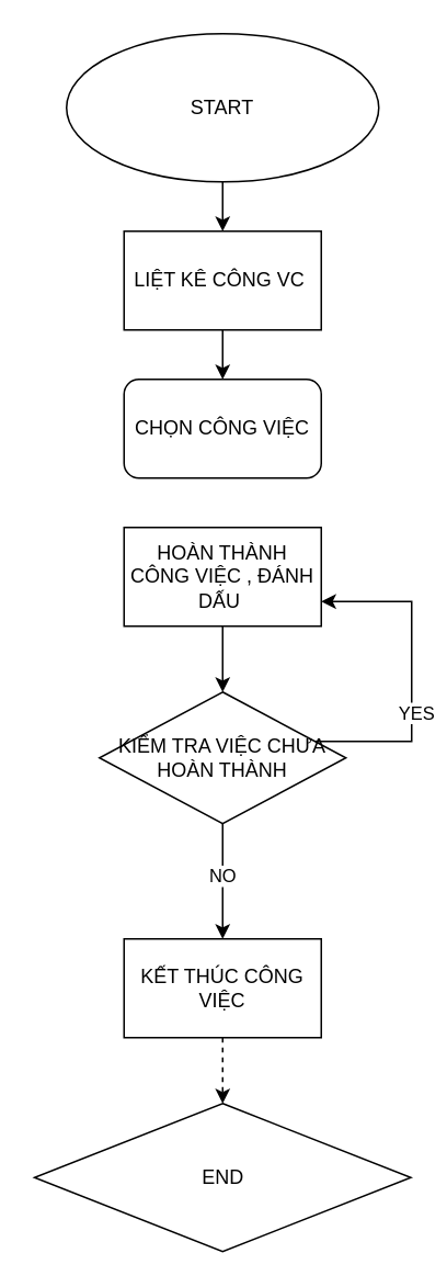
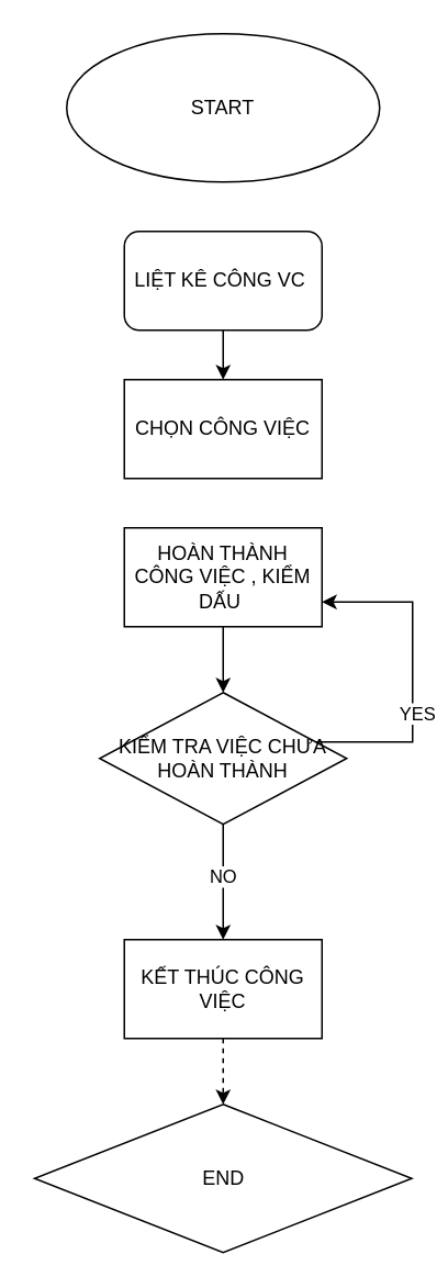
  <mxCell id="0" />
  <mxCell id="1" parent="0" />
- <mxCell id="2" style="edgeStyle=orthogonalEdgeStyle;rounded=0;orthogonalLoop=1;jettySize=auto;html=1;" parent="1" source="3" target="5" edge="1"><mxGeometry relative="1" as="geometry"><mxPoint x="135" y="170" as="targetPoint" /></mxGeometry></mxCell>
  <mxCell id="3" value="START" style="ellipse;whiteSpace=wrap;html=1;" parent="1" vertex="1"><mxGeometry x="40" y="20" width="190" height="90" as="geometry" /></mxCell>
  <mxCell id="4" style="edgeStyle=orthogonalEdgeStyle;rounded=0;orthogonalLoop=1;jettySize=auto;html=1;" parent="1" source="5" target="6" edge="1"><mxGeometry relative="1" as="geometry"><mxPoint x="135" y="260" as="targetPoint" /></mxGeometry></mxCell>
- <mxCell id="5" value="LIỆT KÊ CÔNG VC&amp;nbsp;" style="rounded=0;whiteSpace=wrap;html=1;" parent="1" vertex="1"><mxGeometry x="75" y="140" width="120" height="60" as="geometry" /></mxCell>
- <mxCell id="6" value="CHỌN CÔNG VIỆC" style="whiteSpace=wrap;html=1;rounded=1;" parent="1" vertex="1"><mxGeometry x="75" y="230" width="120" height="60" as="geometry" /></mxCell>
+ <mxCell id="5" value="LIỆT KÊ CÔNG VC&amp;nbsp;" style="whiteSpace=wrap;html=1;rounded=1;" parent="1" vertex="1"><mxGeometry x="75" y="140" width="120" height="60" as="geometry" /></mxCell>
+ <mxCell id="6" value="CHỌN CÔNG VIỆC" style="rounded=0;whiteSpace=wrap;html=1;" parent="1" vertex="1"><mxGeometry x="75" y="230" width="120" height="60" as="geometry" /></mxCell>
  <mxCell id="7" style="edgeStyle=orthogonalEdgeStyle;rounded=0;orthogonalLoop=1;jettySize=auto;html=1;" parent="1" source="8" target="13" edge="1"><mxGeometry relative="1" as="geometry"><mxPoint x="135" y="430" as="targetPoint" /></mxGeometry></mxCell>
- <mxCell id="8" value="HOÀN THÀNH CÔNG VIỆC , ĐÁNH DẤU&amp;nbsp;" style="rounded=0;whiteSpace=wrap;html=1;" parent="1" vertex="1"><mxGeometry x="75" y="320" width="120" height="60" as="geometry" /></mxCell>
+ <mxCell id="8" value="HOÀN THÀNH CÔNG VIỆC , KIỂM DẤU&amp;nbsp;" style="rounded=0;whiteSpace=wrap;html=1;" parent="1" vertex="1"><mxGeometry x="75" y="320" width="120" height="60" as="geometry" /></mxCell>
  <mxCell id="9" style="edgeStyle=orthogonalEdgeStyle;rounded=0;orthogonalLoop=1;jettySize=auto;html=1;" parent="1" source="13" edge="1"><mxGeometry relative="1" as="geometry"><mxPoint x="135" y="570" as="targetPoint" /></mxGeometry></mxCell>
  <mxCell id="10" value="NO" style="edgeLabel;html=1;align=center;verticalAlign=middle;resizable=0;points=[];" parent="9" vertex="1" connectable="0"><mxGeometry x="-0.126" y="-1" relative="1" as="geometry"><mxPoint as="offset" /></mxGeometry></mxCell>
  <mxCell id="11" style="edgeStyle=orthogonalEdgeStyle;rounded=0;orthogonalLoop=1;jettySize=auto;html=1;entryX=1;entryY=0.75;entryDx=0;entryDy=0;" parent="1" source="13" target="8" edge="1"><mxGeometry relative="1" as="geometry"><mxPoint x="300" y="460" as="targetPoint" /><Array as="points"><mxPoint x="250" y="450" /><mxPoint x="250" y="365" /></Array></mxGeometry></mxCell>
  <mxCell id="12" value="YES" style="edgeLabel;html=1;align=center;verticalAlign=middle;resizable=0;points=[];" parent="11" vertex="1" connectable="0"><mxGeometry x="-0.231" y="-2" relative="1" as="geometry"><mxPoint as="offset" /></mxGeometry></mxCell>
  <mxCell id="13" value="KIỂM TRA VIỆC CHƯA HOÀN THÀNH" style="rhombus;whiteSpace=wrap;html=1;" parent="1" vertex="1"><mxGeometry x="60" y="420" width="150" height="80" as="geometry" /></mxCell>
  <mxCell id="14" style="edgeStyle=orthogonalEdgeStyle;rounded=0;orthogonalLoop=1;jettySize=auto;html=1;dashed=1;" parent="1" source="15" target="16" edge="1"><mxGeometry relative="1" as="geometry"><mxPoint x="135" y="670" as="targetPoint" /></mxGeometry></mxCell>
  <mxCell id="15" value="KẾT THÚC CÔNG VIỆC" style="rounded=0;whiteSpace=wrap;html=1;" parent="1" vertex="1"><mxGeometry x="75" y="570" width="120" height="60" as="geometry" /></mxCell>
  <mxCell id="16" value="END" style="rhombus;whiteSpace=wrap;html=1;" parent="1" vertex="1"><mxGeometry x="20.5" y="670" width="229" height="90" as="geometry" /></mxCell>
